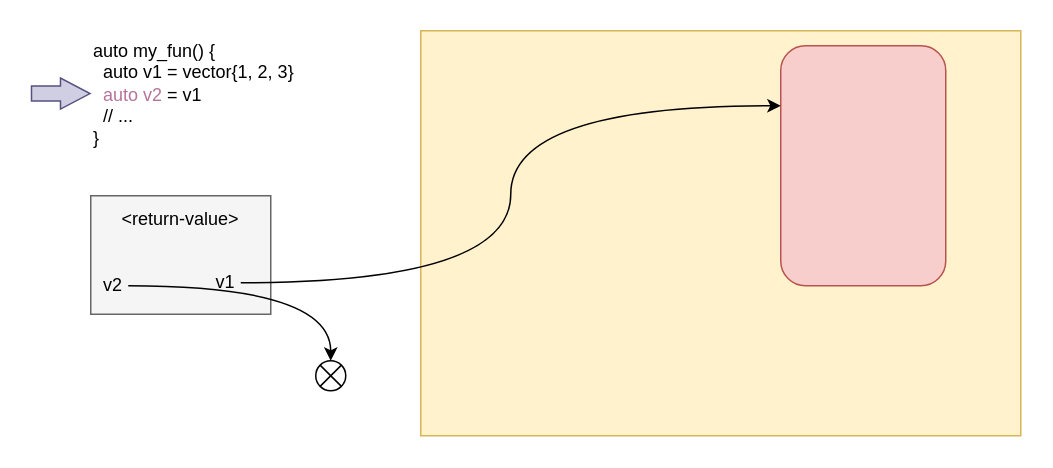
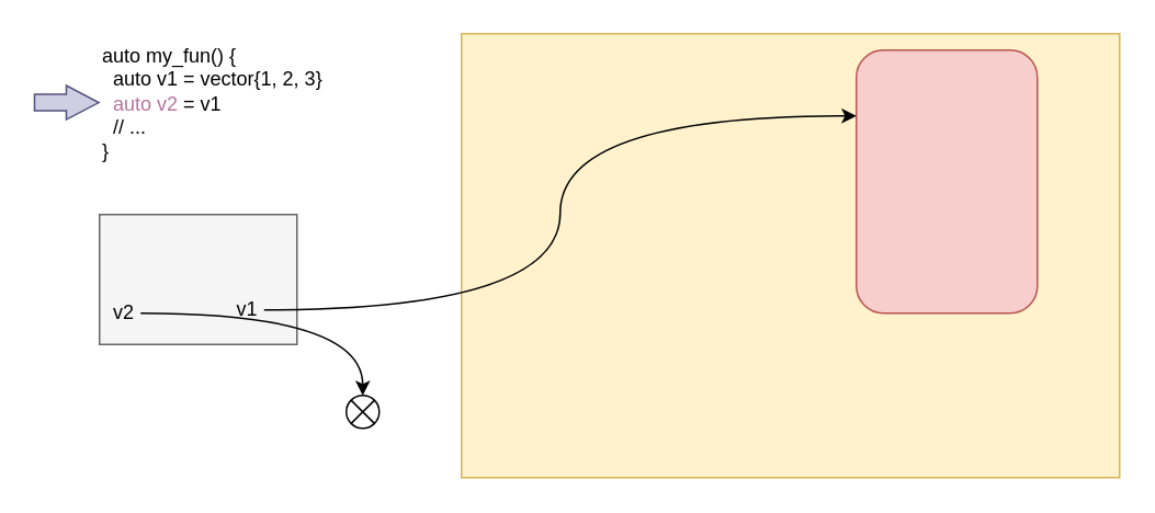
  <mxCell id="0" />
  <mxCell id="1" parent="0" />
  <mxCell id="2" value="" style="rounded=0;whiteSpace=wrap;html=1;fillColor=#f5f5f5;fontColor=#333333;strokeColor=#666666;" parent="1" vertex="1"><mxGeometry x="60" y="130" width="120" height="79" as="geometry" /></mxCell>
  <mxCell id="3" value="" style="rounded=0;whiteSpace=wrap;html=1;fillColor=#fff2cc;strokeColor=#d6b656;" parent="1" vertex="1"><mxGeometry x="280" y="20" width="400" height="270" as="geometry" /></mxCell>
  <mxCell id="4" value="" style="rounded=1;whiteSpace=wrap;html=1;fillColor=#f8cecc;strokeColor=#b85450;" parent="1" vertex="1"><mxGeometry x="520" y="30" width="110" height="160" as="geometry" /></mxCell>
  <mxCell id="5" style="edgeStyle=orthogonalEdgeStyle;rounded=0;orthogonalLoop=1;jettySize=auto;html=1;entryX=0;entryY=0.25;entryDx=0;entryDy=0;curved=1;" parent="1" source="6" target="4" edge="1"><mxGeometry relative="1" as="geometry" /></mxCell>
  <mxCell id="6" value="v1" style="text;html=1;strokeColor=none;fillColor=none;align=center;verticalAlign=middle;whiteSpace=wrap;rounded=0;" parent="1" vertex="1"><mxGeometry x="140" y="178" width="20" height="20" as="geometry" /></mxCell>
  <mxCell id="7" style="edgeStyle=orthogonalEdgeStyle;curved=1;rounded=0;orthogonalLoop=1;jettySize=auto;html=1;entryX=0.5;entryY=0;entryDx=0;entryDy=0;" parent="1" source="8" target="12" edge="1"><mxGeometry relative="1" as="geometry"><mxPoint x="220" y="230" as="targetPoint" /></mxGeometry></mxCell>
  <mxCell id="8" value="v2" style="text;html=1;strokeColor=none;fillColor=none;align=center;verticalAlign=middle;whiteSpace=wrap;rounded=0;" parent="1" vertex="1"><mxGeometry x="65" y="180" width="20" height="20" as="geometry" /></mxCell>
- <mxCell id="9" value="&amp;lt;return-value&amp;gt;" style="text;html=1;strokeColor=none;fillColor=none;align=center;verticalAlign=middle;whiteSpace=wrap;rounded=0;" parent="1" vertex="1"><mxGeometry x="60" y="136" width="120" height="20" as="geometry" /></mxCell>
  <mxCell id="10" value="auto my_fun() {&lt;br&gt;&amp;nbsp; auto v1 = vector{1, 2, 3}&lt;br&gt;&amp;nbsp; &lt;font color=&quot;#b5739d&quot;&gt;auto v2&lt;/font&gt; = v1&lt;br&gt;&amp;nbsp; // ...&lt;br&gt;}" style="text;html=1;strokeColor=none;fillColor=none;align=left;verticalAlign=top;whiteSpace=wrap;rounded=0;labelPosition=center;verticalLabelPosition=middle;" parent="1" vertex="1"><mxGeometry x="60" y="20" width="150" height="110" as="geometry" /></mxCell>
  <mxCell id="11" value="" style="shape=flexArrow;endArrow=classic;html=1;rounded=0;curved=1;endWidth=9.722;endSize=6.228;fillColor=#d0cee2;strokeColor=#56517e;" parent="1" edge="1"><mxGeometry width="50" height="50" relative="1" as="geometry"><mxPoint x="20" y="61.86" as="sourcePoint" /><mxPoint x="60" y="61.86" as="targetPoint" /></mxGeometry></mxCell>
  <mxCell id="12" value="" style="shape=sumEllipse;perimeter=ellipsePerimeter;whiteSpace=wrap;html=1;backgroundOutline=1;" parent="1" vertex="1"><mxGeometry x="210" y="240" width="20" height="20" as="geometry" /></mxCell>
